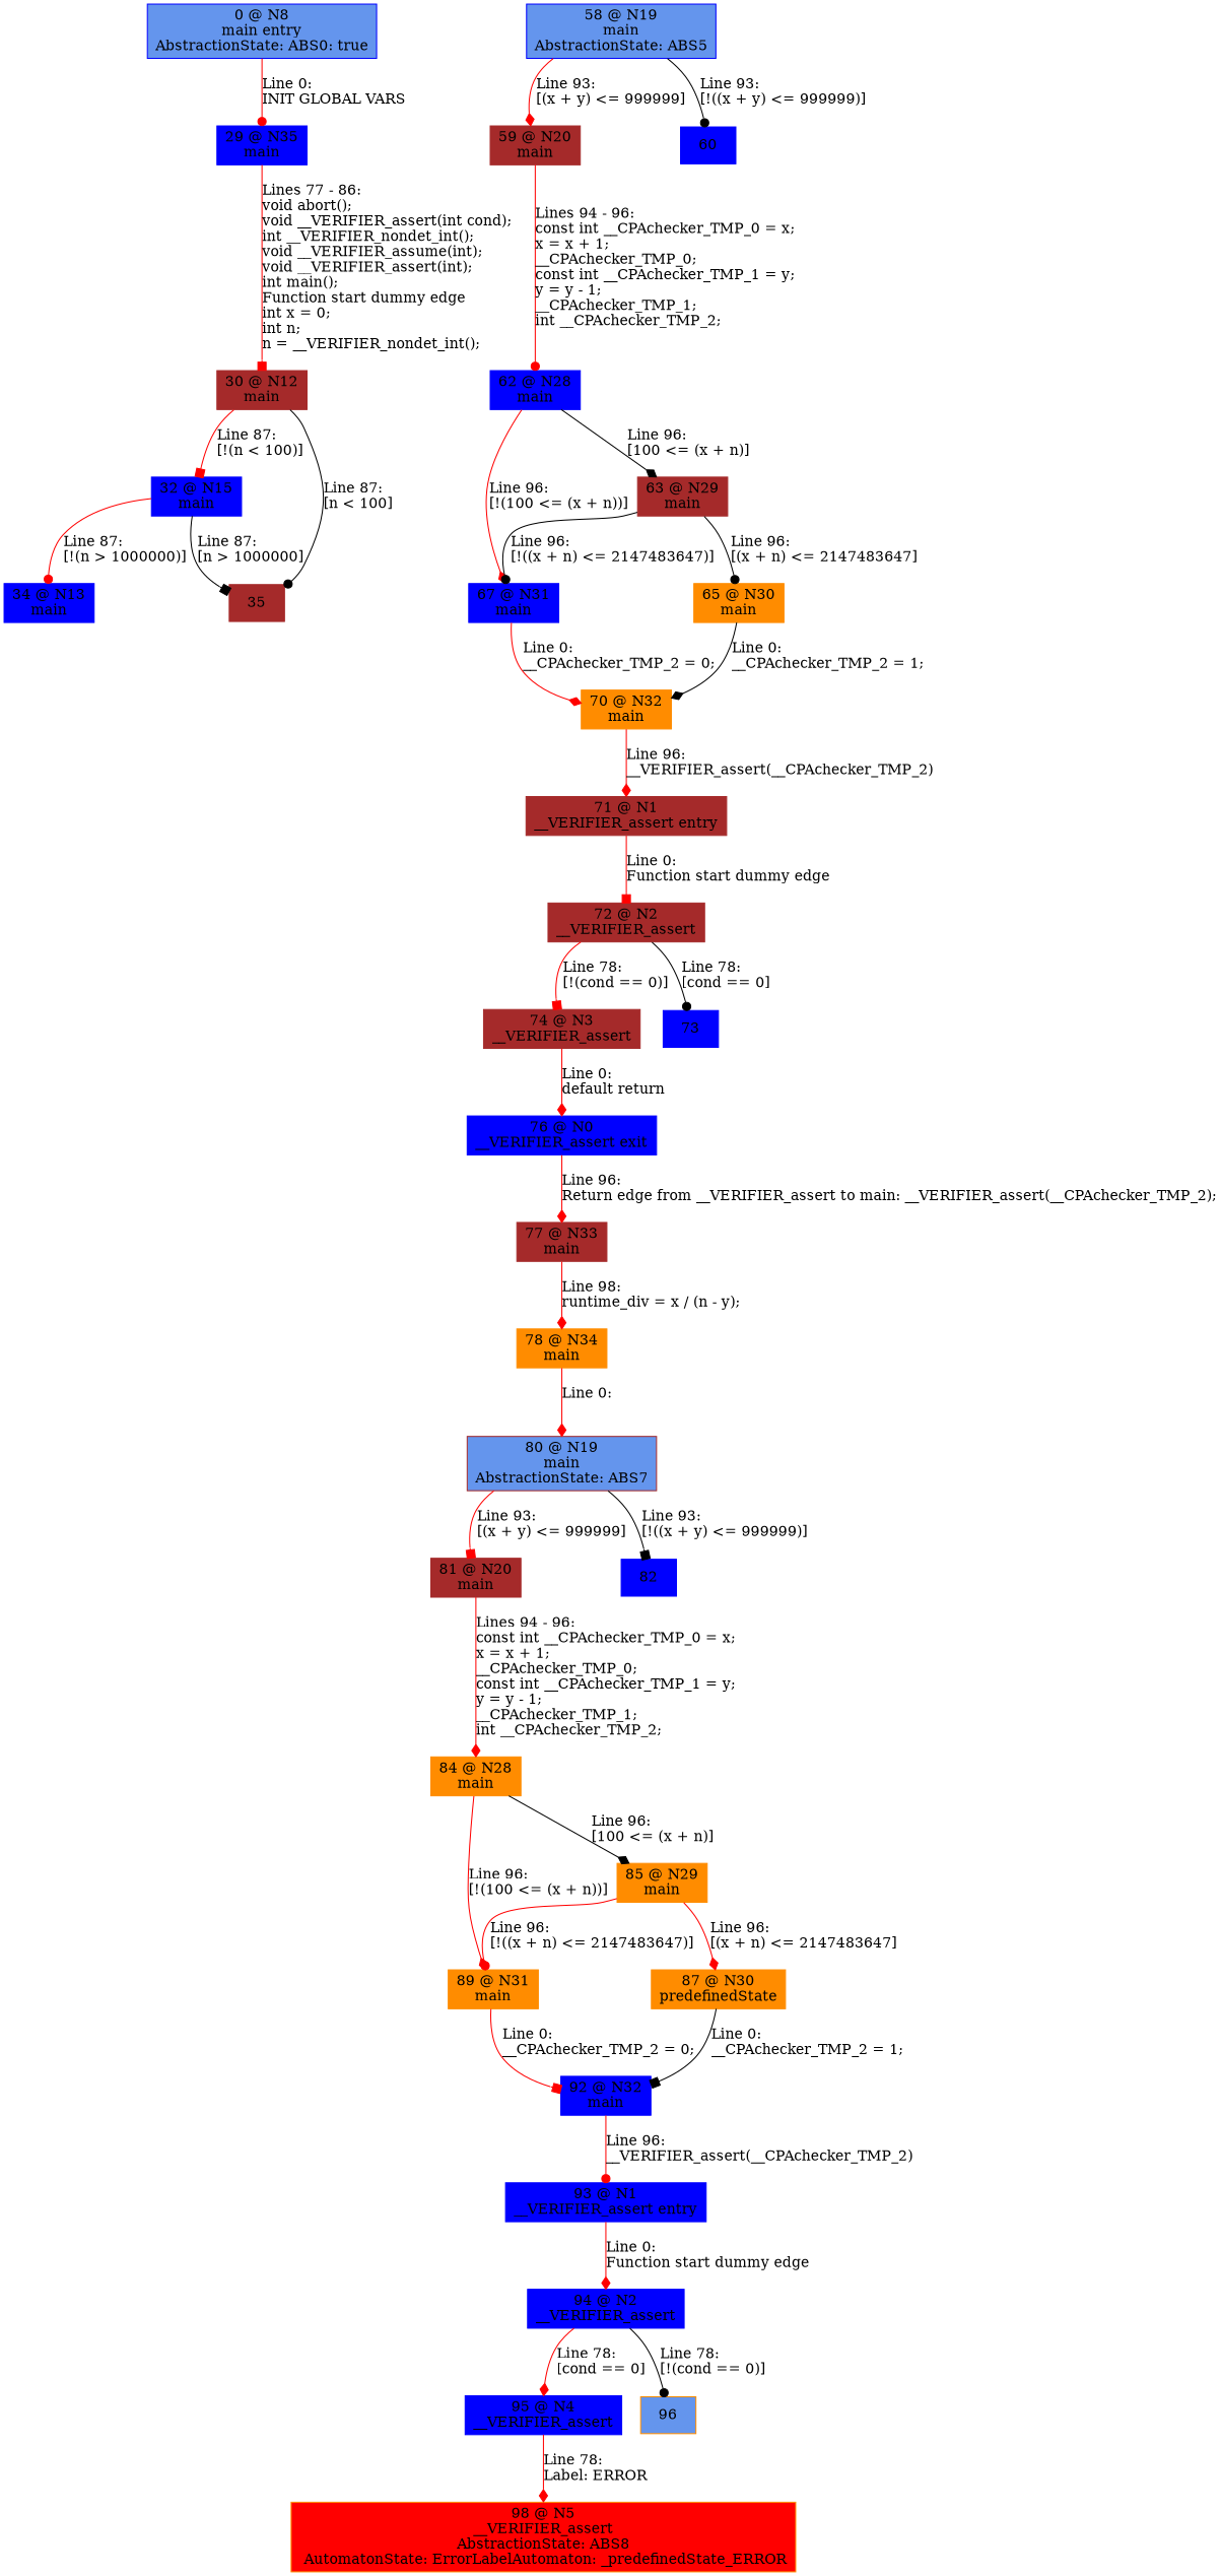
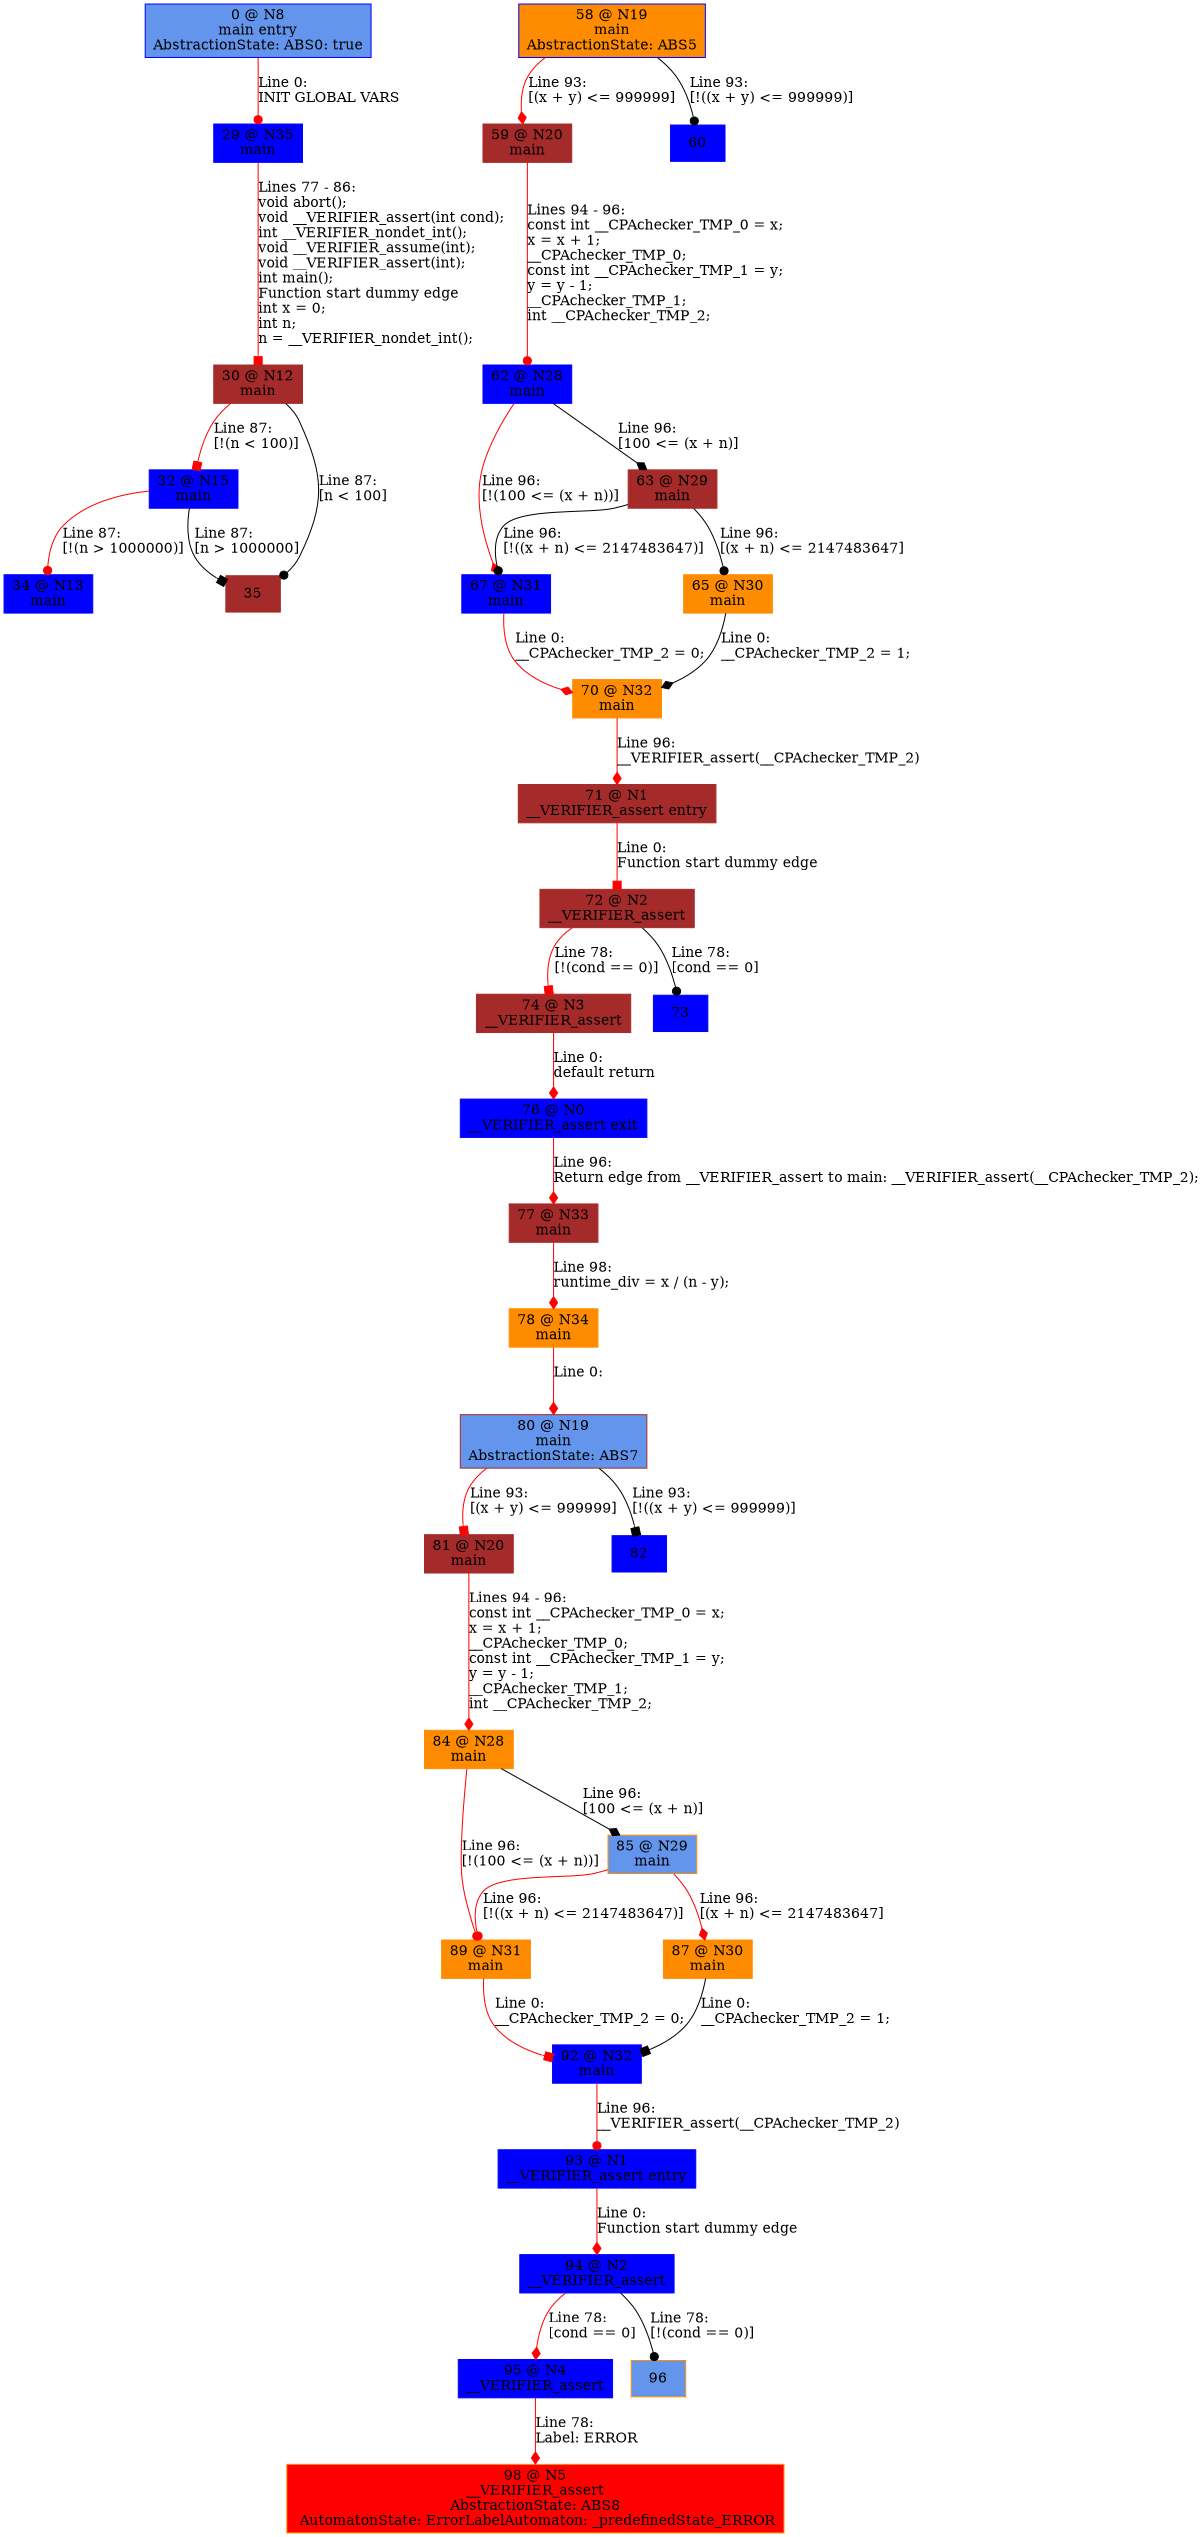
  digraph {
    node [color=blue shape=box style=filled]
    edge [arrowhead=diamond color=red]
    n1 [fillcolor=cornflowerblue label="0 @ N8\nmain entry\nAbstractionState: ABS0: true\n"]
    n2 [label="29 @ N35\nmain\n"]
    n3 [color=brown label="30 @ N12\nmain\n"]
    n4 [label="32 @ N15\nmain\n"]
    35 [color=brown]
    n6 [label="34 @ N13\nmain\n"]
-   n7 [fillcolor=cornflowerblue label="58 @ N19\nmain\nAbstractionState: ABS5\n"]
+   n7 [fillcolor=darkorange label="58 @ N19\nmain\nAbstractionState: ABS5\n"]
    n8 [color=brown label="59 @ N20\nmain\n"]
    60
    n10 [label="62 @ N28\nmain\n"]
    n11 [label="67 @ N31\nmain\n"]
    n12 [color=brown label="63 @ N29\nmain\n"]
    n13 [color=darkorange label="70 @ N32\nmain\n"]
    n14 [color=darkorange label="65 @ N30\nmain\n"]
    n15 [color=brown label="71 @ N1\n__VERIFIER_assert entry\n"]
    n16 [color=brown label="72 @ N2\n__VERIFIER_assert\n"]
    n17 [color=brown label="74 @ N3\n__VERIFIER_assert\n"]
    73
    n19 [label="76 @ N0\n__VERIFIER_assert exit\n"]
    n20 [color=brown label="77 @ N33\nmain\n"]
    n21 [color=darkorange label="78 @ N34\nmain\n"]
    n22 [color=brown fillcolor=cornflowerblue label="80 @ N19\nmain\nAbstractionState: ABS7\n"]
    n23 [color=brown label="81 @ N20\nmain\n"]
    82
    n25 [color=darkorange label="84 @ N28\nmain\n"]
    n26 [color=darkorange label="89 @ N31\nmain\n"]
-   n27 [color=darkorange label="85 @ N29\nmain\n"]
+   n27 [color=darkorange label="85 @ N29\nmain\n" fillcolor=cornflowerblue]
    n28 [label="92 @ N32\nmain\n"]
-   n29 [color=darkorange label="87 @ N30\npredefinedState\n"]
+   n29 [color=darkorange label="87 @ N30\nmain\n"]
    n30 [label="93 @ N1\n__VERIFIER_assert entry\n"]
    n31 [label="94 @ N2\n__VERIFIER_assert\n"]
    n32 [label="95 @ N4\n__VERIFIER_assert\n"]
    96 [color=darkorange fillcolor=cornflowerblue]
    n34 [color=darkorange fillcolor=red label="98 @ N5\n__VERIFIER_assert\nAbstractionState: ABS8\n AutomatonState: ErrorLabelAutomaton: _predefinedState_ERROR\n"]
    n1 -> n2 [arrowhead=dot label="Line 0: \lINIT GLOBAL VARS\l"]
    n2 -> n3 [arrowhead=box label="Lines 77 - 86: \lvoid abort();\lvoid __VERIFIER_assert(int cond);\lint __VERIFIER_nondet_int();\lvoid __VERIFIER_assume(int);\lvoid __VERIFIER_assert(int);\lint main();\lFunction start dummy edge\lint x = 0;\lint n;\ln = __VERIFIER_nondet_int();\l"]
    n3 -> n4 [arrowhead=box label="Line 87: \l[!(n < 100)]\l"]
    n3 -> 35 [arrowhead=dot label="Line 87: \l[n < 100]\l" color=""]
    n4 -> 35 [arrowhead=box label="Line 87: \l[n > 1000000]\l" color=""]
    n4 -> n6 [arrowhead=dot label="Line 87: \l[!(n > 1000000)]\l"]
    n7 -> n8 [label="Line 93: \l[(x + y) <= 999999]\l"]
    n7 -> 60 [arrowhead=dot label="Line 93: \l[!((x + y) <= 999999)]\l" color=""]
    n8 -> n10 [arrowhead=dot label="Lines 94 - 96: \lconst int __CPAchecker_TMP_0 = x;\lx = x + 1;\l__CPAchecker_TMP_0;\lconst int __CPAchecker_TMP_1 = y;\ly = y - 1;\l__CPAchecker_TMP_1;\lint __CPAchecker_TMP_2;\l"]
    n10 -> n11 [label="Line 96: \l[!(100 <= (x + n))]\l"]
    n10 -> n12 [label="Line 96: \l[100 <= (x + n)]\l" color=""]
    n11 -> n13 [label="Line 0: \l__CPAchecker_TMP_2 = 0;\l"]
    n12 -> n11 [arrowhead=dot label="Line 96: \l[!((x + n) <= 2147483647)]\l" color=""]
    n12 -> n14 [arrowhead=dot label="Line 96: \l[(x + n) <= 2147483647]\l" color=""]
    n13 -> n15 [label="Line 96: \l__VERIFIER_assert(__CPAchecker_TMP_2)\l"]
    n14 -> n13 [label="Line 0: \l__CPAchecker_TMP_2 = 1;\l" color=""]
    n15 -> n16 [arrowhead=box label="Line 0: \lFunction start dummy edge\l"]
    n16 -> n17 [arrowhead=box label="Line 78: \l[!(cond == 0)]\l"]
    n16 -> 73 [arrowhead=dot label="Line 78: \l[cond == 0]\l" color=""]
    n17 -> n19 [label="Line 0: \ldefault return\l"]
    n19 -> n20 [label="Line 96: \lReturn edge from __VERIFIER_assert to main: __VERIFIER_assert(__CPAchecker_TMP_2);\l"]
    n20 -> n21 [label="Line 98: \lruntime_div = x / (n - y);\l"]
    n21 -> n22 [label="Line 0: \l\l"]
    n22 -> n23 [arrowhead=box label="Line 93: \l[(x + y) <= 999999]\l"]
    n22 -> 82 [arrowhead=box label="Line 93: \l[!((x + y) <= 999999)]\l" color=""]
    n23 -> n25 [label="Lines 94 - 96: \lconst int __CPAchecker_TMP_0 = x;\lx = x + 1;\l__CPAchecker_TMP_0;\lconst int __CPAchecker_TMP_1 = y;\ly = y - 1;\l__CPAchecker_TMP_1;\lint __CPAchecker_TMP_2;\l"]
-   n25 -> n26 [label="Line 96: \l[!(100 <= (x + n))]\l"]
+   n25 -> n26 [arrowhead=dot label="Line 96: \l[!(100 <= (x + n))]\l"]
    n25 -> n27 [label="Line 96: \l[100 <= (x + n)]\l" color=""]
    n26 -> n28 [arrowhead=box label="Line 0: \l__CPAchecker_TMP_2 = 0;\l"]
    n27 -> n26 [arrowhead=dot label="Line 96: \l[!((x + n) <= 2147483647)]\l"]
    n27 -> n29 [label="Line 96: \l[(x + n) <= 2147483647]\l"]
    n28 -> n30 [arrowhead=dot label="Line 96: \l__VERIFIER_assert(__CPAchecker_TMP_2)\l"]
    n29 -> n28 [arrowhead=box label="Line 0: \l__CPAchecker_TMP_2 = 1;\l" color=""]
    n30 -> n31 [label="Line 0: \lFunction start dummy edge\l"]
    n31 -> n32 [label="Line 78: \l[cond == 0]\l"]
    n31 -> 96 [arrowhead=dot label="Line 78: \l[!(cond == 0)]\l" color=""]
    n32 -> n34 [label="Line 78: \lLabel: ERROR\l"]
  }
